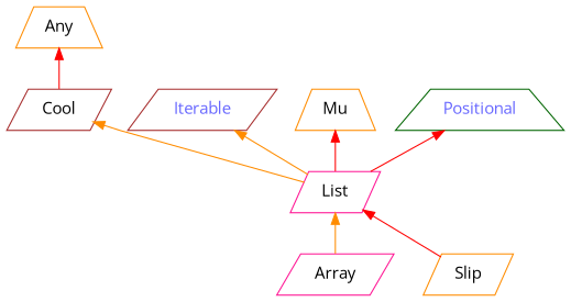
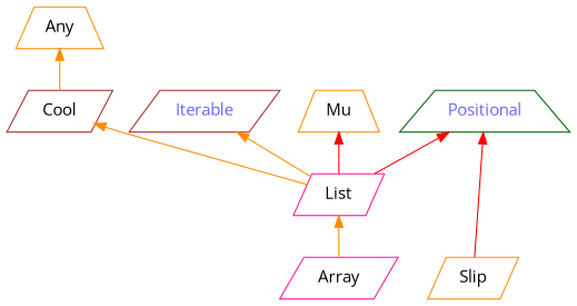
  digraph {
    fontname="Open Sans"
    rankdir=BT
    splines=polyline
    node [color=darkorange fontcolor="#000000" fontname="Open Sans" shape=parallelogram]
    edge [color=red fontname="Open Sans"]
    List [color=deeppink]
    Cool [color=brown]
    Positional [color=darkgreen fontcolor="#6666FF" shape=trapezium]
    Iterable [color=brown fontcolor="#6666FF"]
    Mu [shape=trapezium]
    Any [shape=trapezium]
    Slip
    Array [color=deeppink]
    List -> Cool [color=darkorange]
    List -> Positional
    List -> Iterable [color=darkorange]
    List -> Mu
-   Cool -> Any
-   Slip -> List
+   Cool -> Any [color=darkorange]
+   Slip -> Positional
    Array -> List [color=darkorange]
  }
